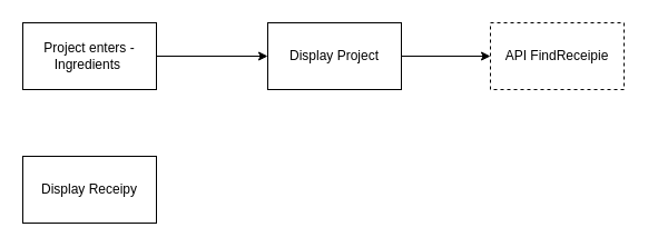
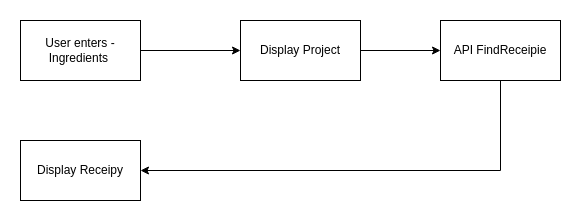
  <mxCell id="0" />
  <mxCell id="1" parent="0" />
- <mxCell id="3" value="API FindReceipie" style="rounded=0;whiteSpace=wrap;html=1;dashed=1;" vertex="1" parent="1"><mxGeometry x="440" y="20" width="120" height="60" as="geometry" /></mxCell>
+ <mxCell id="2" style="edgeStyle=orthogonalEdgeStyle;rounded=0;orthogonalLoop=1;jettySize=auto;html=1;exitX=0.5;exitY=1;exitDx=0;exitDy=0;entryX=1;entryY=0.5;entryDx=0;entryDy=0;" edge="1" parent="1" source="3" target="8"><mxGeometry relative="1" as="geometry" /></mxCell>
+ <mxCell id="3" value="API FindReceipie" style="rounded=0;whiteSpace=wrap;html=1;" vertex="1" parent="1"><mxGeometry x="440" y="20" width="120" height="60" as="geometry" /></mxCell>
  <mxCell id="4" style="edgeStyle=orthogonalEdgeStyle;rounded=0;orthogonalLoop=1;jettySize=auto;html=1;entryX=0;entryY=0.5;entryDx=0;entryDy=0;" edge="1" parent="1" source="5" target="7"><mxGeometry relative="1" as="geometry" /></mxCell>
- <mxCell id="5" value="Project enters - Ingredients&amp;nbsp;" style="rounded=0;whiteSpace=wrap;html=1;" vertex="1" parent="1"><mxGeometry x="20" y="20" width="120" height="60" as="geometry" /></mxCell>
+ <mxCell id="5" value="User enters - Ingredients&amp;nbsp;" style="rounded=0;whiteSpace=wrap;html=1;" vertex="1" parent="1"><mxGeometry x="20" y="20" width="120" height="60" as="geometry" /></mxCell>
  <mxCell id="6" style="edgeStyle=orthogonalEdgeStyle;rounded=0;orthogonalLoop=1;jettySize=auto;html=1;exitX=1;exitY=0.5;exitDx=0;exitDy=0;entryX=0;entryY=0.5;entryDx=0;entryDy=0;" edge="1" parent="1" source="7" target="3"><mxGeometry relative="1" as="geometry" /></mxCell>
  <mxCell id="7" value="Display Project" style="rounded=0;whiteSpace=wrap;html=1;" vertex="1" parent="1"><mxGeometry x="240" y="20" width="120" height="60" as="geometry" /></mxCell>
  <mxCell id="8" value="Display Receipy" style="rounded=0;whiteSpace=wrap;html=1;" vertex="1" parent="1"><mxGeometry x="20" y="140" width="120" height="60" as="geometry" /></mxCell>
